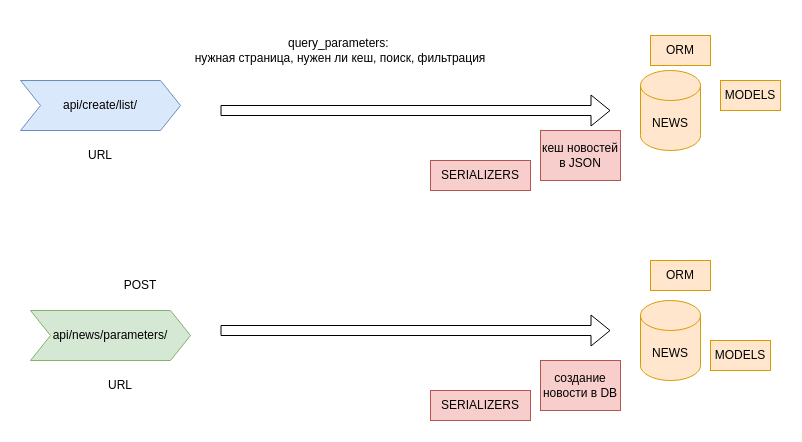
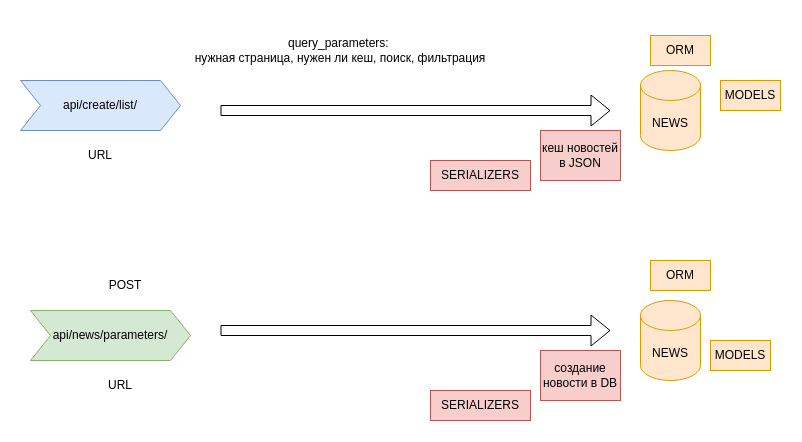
  <mxCell id="0" />
  <mxCell id="1" parent="0" />
  <mxCell id="2" value="api/create/list/" style="shape=step;perimeter=stepPerimeter;whiteSpace=wrap;html=1;fixedSize=1;fillColor=#dae8fc;strokeColor=#6c8ebf;" parent="1" vertex="1"><mxGeometry x="20" y="80" width="160" height="50" as="geometry" /></mxCell>
  <mxCell id="3" value="api/news/parameters/" style="shape=step;perimeter=stepPerimeter;whiteSpace=wrap;html=1;fixedSize=1;fillColor=#d5e8d4;strokeColor=#82b366;" parent="1" vertex="1"><mxGeometry x="30" y="310" width="160" height="50" as="geometry" /></mxCell>
- <mxCell id="4" value="POST" style="text;html=1;strokeColor=none;fillColor=none;align=center;verticalAlign=middle;whiteSpace=wrap;rounded=0;" parent="1" vertex="1"><mxGeometry x="110" y="270" width="60" height="30" as="geometry" /></mxCell>
+ <mxCell id="4" value="POST" style="text;html=1;strokeColor=none;fillColor=none;align=center;verticalAlign=middle;whiteSpace=wrap;rounded=0;" parent="1" vertex="1"><mxGeometry x="95" y="270" width="60" height="30" as="geometry" /></mxCell>
  <mxCell id="5" value="query_parameters:&amp;nbsp;&lt;br&gt;нужная страница, нужен ли кеш, поиск, фильтрация" style="text;html=1;strokeColor=none;fillColor=none;align=center;verticalAlign=middle;whiteSpace=wrap;rounded=0;" parent="1" vertex="1"><mxGeometry x="190" y="20" width="300" height="60" as="geometry" /></mxCell>
  <mxCell id="6" value="" style="shape=flexArrow;endArrow=classic;html=1;rounded=0;" parent="1" edge="1"><mxGeometry width="50" height="50" relative="1" as="geometry"><mxPoint x="220" y="110" as="sourcePoint" /><mxPoint x="610" y="110" as="targetPoint" /></mxGeometry></mxCell>
  <mxCell id="7" value="NEWS" style="shape=cylinder3;whiteSpace=wrap;html=1;boundedLbl=1;backgroundOutline=1;size=15;fillColor=#ffe6cc;strokeColor=#d79b00;" parent="1" vertex="1"><mxGeometry x="640" y="70" width="60" height="80" as="geometry" /></mxCell>
  <mxCell id="8" value="кеш новостей в JSON" style="text;html=1;strokeColor=#b85450;fillColor=#f8cecc;align=center;verticalAlign=middle;whiteSpace=wrap;rounded=0;" parent="1" vertex="1"><mxGeometry x="540" y="130" width="80" height="50" as="geometry" /></mxCell>
- <mxCell id="9" value="создание новости в DB" style="text;html=1;strokeColor=#b85450;fillColor=#f8cecc;align=center;verticalAlign=middle;whiteSpace=wrap;rounded=0;" parent="1" vertex="1"><mxGeometry x="540" y="360" width="80" height="50" as="geometry" /></mxCell>
+ <mxCell id="9" value="создание новости в DB" style="text;html=1;strokeColor=#b85450;fillColor=#f8cecc;align=center;verticalAlign=middle;whiteSpace=wrap;rounded=0;" parent="1" vertex="1"><mxGeometry x="540" y="350" width="80" height="50" as="geometry" /></mxCell>
  <mxCell id="10" value="NEWS" style="shape=cylinder3;whiteSpace=wrap;html=1;boundedLbl=1;backgroundOutline=1;size=15;fillColor=#ffe6cc;strokeColor=#d79b00;" parent="1" vertex="1"><mxGeometry x="640" y="300" width="60" height="80" as="geometry" /></mxCell>
  <mxCell id="11" value="" style="shape=flexArrow;endArrow=classic;html=1;rounded=0;" parent="1" edge="1"><mxGeometry width="50" height="50" relative="1" as="geometry"><mxPoint x="220" y="330" as="sourcePoint" /><mxPoint x="610" y="330" as="targetPoint" /></mxGeometry></mxCell>
  <mxCell id="12" value="ORM" style="text;html=1;strokeColor=#d79b00;fillColor=#ffe6cc;align=center;verticalAlign=middle;whiteSpace=wrap;rounded=0;" parent="1" vertex="1"><mxGeometry x="650" y="35" width="60" height="30" as="geometry" /></mxCell>
  <mxCell id="13" value="ORM" style="text;html=1;strokeColor=#d79b00;fillColor=#ffe6cc;align=center;verticalAlign=middle;whiteSpace=wrap;rounded=0;" parent="1" vertex="1"><mxGeometry x="650" y="260" width="60" height="30" as="geometry" /></mxCell>
  <mxCell id="14" value="MODELS" style="text;html=1;strokeColor=#d79b00;fillColor=#ffe6cc;align=center;verticalAlign=middle;whiteSpace=wrap;rounded=0;" parent="1" vertex="1"><mxGeometry x="720" y="80" width="60" height="30" as="geometry" /></mxCell>
  <mxCell id="15" value="MODELS" style="text;html=1;strokeColor=#d79b00;fillColor=#ffe6cc;align=center;verticalAlign=middle;whiteSpace=wrap;rounded=0;" parent="1" vertex="1"><mxGeometry x="710" y="340" width="60" height="30" as="geometry" /></mxCell>
  <mxCell id="16" value="SERIALIZERS" style="text;html=1;strokeColor=#b85450;fillColor=#f8cecc;align=center;verticalAlign=middle;whiteSpace=wrap;rounded=0;" parent="1" vertex="1"><mxGeometry x="430" y="160" width="100" height="30" as="geometry" /></mxCell>
  <mxCell id="17" value="SERIALIZERS" style="text;html=1;strokeColor=#b85450;fillColor=#f8cecc;align=center;verticalAlign=middle;whiteSpace=wrap;rounded=0;" parent="1" vertex="1"><mxGeometry x="430" y="390" width="100" height="30" as="geometry" /></mxCell>
  <mxCell id="18" value="URL" style="text;html=1;strokeColor=none;fillColor=none;align=center;verticalAlign=middle;whiteSpace=wrap;rounded=0;" parent="1" vertex="1"><mxGeometry x="90" y="370" width="60" height="30" as="geometry" /></mxCell>
  <mxCell id="19" value="URL" style="text;html=1;strokeColor=none;fillColor=none;align=center;verticalAlign=middle;whiteSpace=wrap;rounded=0;" parent="1" vertex="1"><mxGeometry x="70" y="140" width="60" height="30" as="geometry" /></mxCell>
